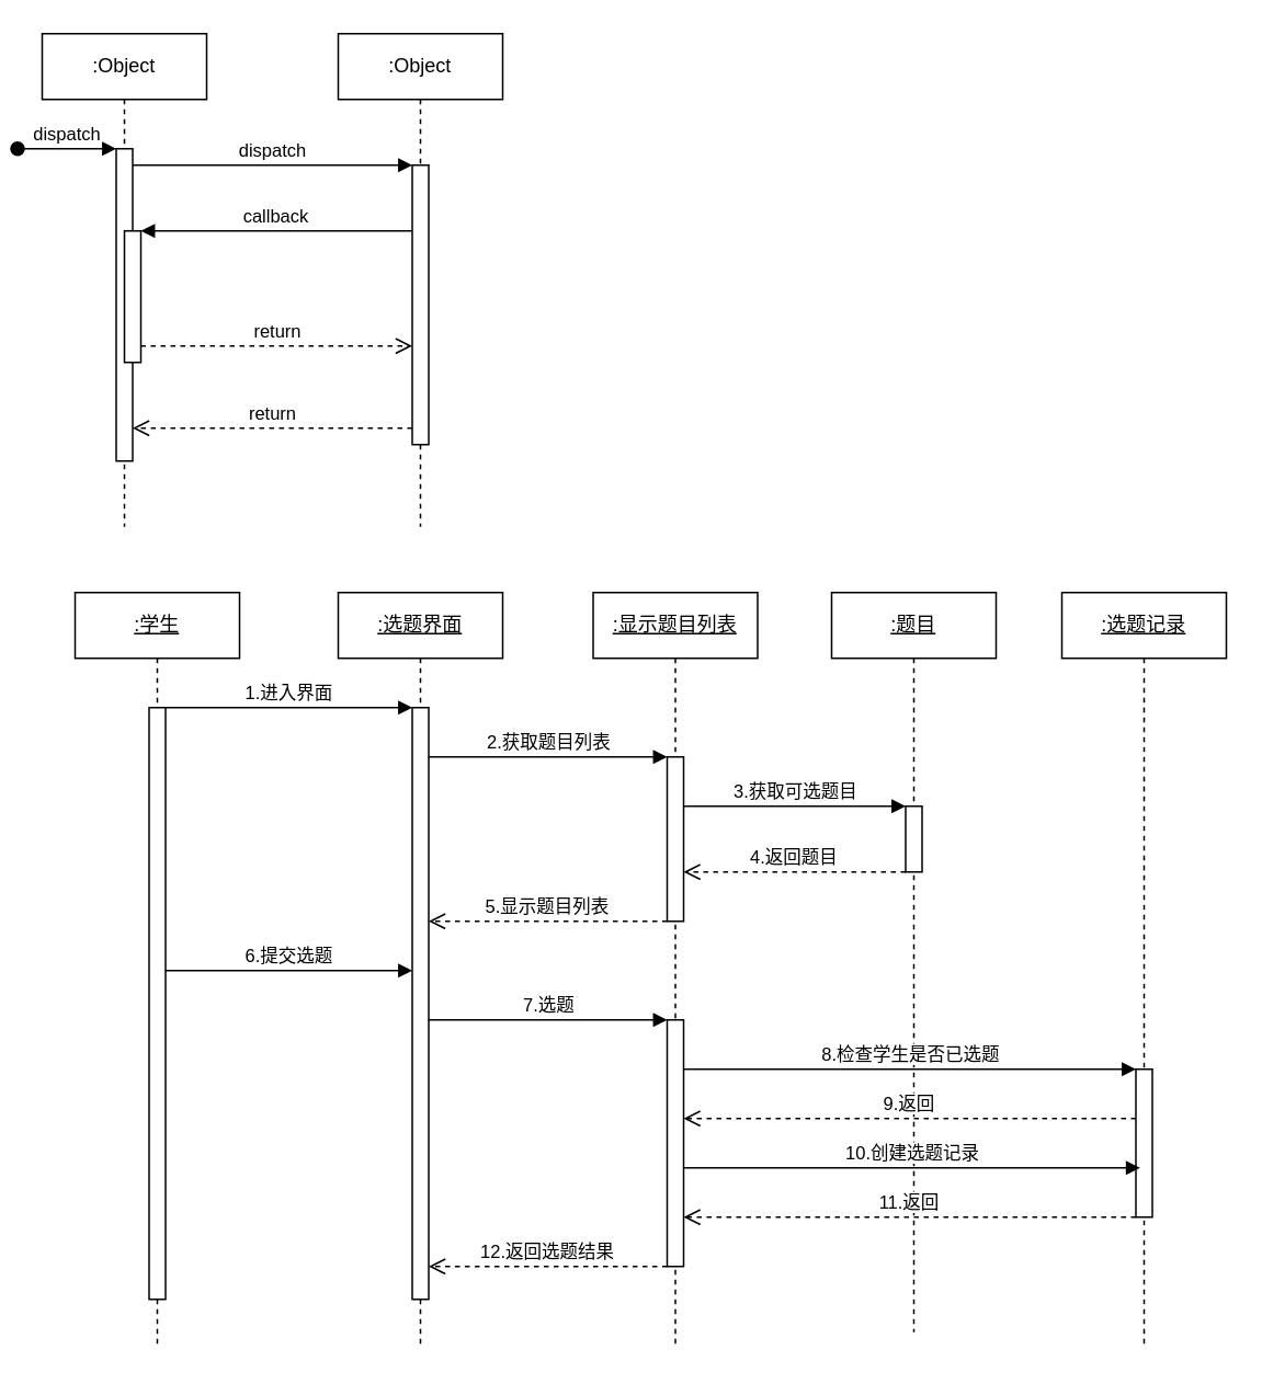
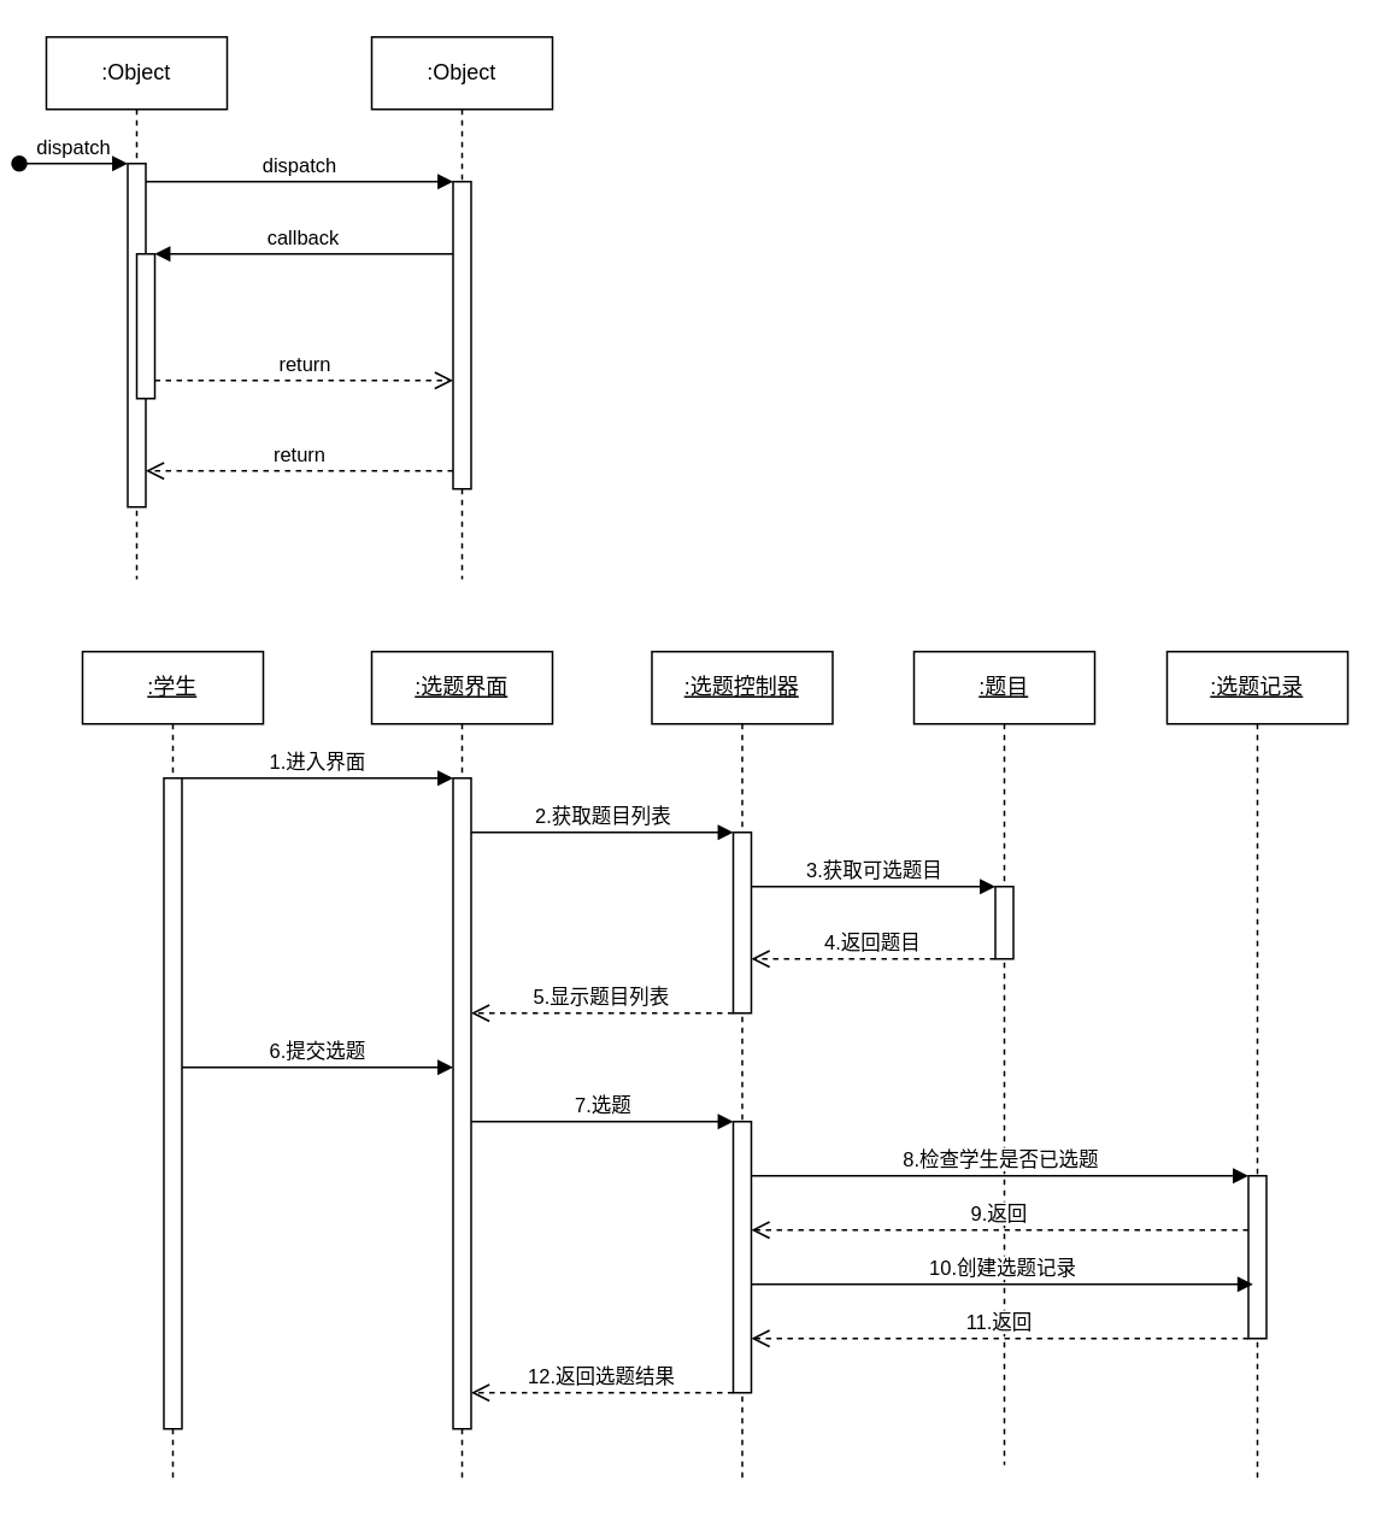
  <mxCell id="0" />
  <mxCell id="1" parent="0" />
  <mxCell id="2" value=":Object" style="shape=umlLifeline;perimeter=lifelinePerimeter;whiteSpace=wrap;html=1;container=0;dropTarget=0;collapsible=0;recursiveResize=0;outlineConnect=0;portConstraint=eastwest;newEdgeStyle={&quot;edgeStyle&quot;:&quot;elbowEdgeStyle&quot;,&quot;elbow&quot;:&quot;vertical&quot;,&quot;curved&quot;:0,&quot;rounded&quot;:0};" parent="1" vertex="1"><mxGeometry x="20" y="20" width="100" height="300" as="geometry" /></mxCell>
  <mxCell id="3" value="" style="html=1;points=[];perimeter=orthogonalPerimeter;outlineConnect=0;targetShapes=umlLifeline;portConstraint=eastwest;newEdgeStyle={&quot;edgeStyle&quot;:&quot;elbowEdgeStyle&quot;,&quot;elbow&quot;:&quot;vertical&quot;,&quot;curved&quot;:0,&quot;rounded&quot;:0};" parent="2" vertex="1"><mxGeometry x="45" y="70" width="10" height="190" as="geometry" /></mxCell>
  <mxCell id="4" value="dispatch" style="html=1;verticalAlign=bottom;startArrow=oval;endArrow=block;startSize=8;edgeStyle=elbowEdgeStyle;elbow=vertical;curved=0;rounded=0;" parent="2" target="3" edge="1"><mxGeometry relative="1" as="geometry"><mxPoint x="-15" y="70" as="sourcePoint" /></mxGeometry></mxCell>
  <mxCell id="5" value="" style="html=1;points=[];perimeter=orthogonalPerimeter;outlineConnect=0;targetShapes=umlLifeline;portConstraint=eastwest;newEdgeStyle={&quot;edgeStyle&quot;:&quot;elbowEdgeStyle&quot;,&quot;elbow&quot;:&quot;vertical&quot;,&quot;curved&quot;:0,&quot;rounded&quot;:0};" parent="2" vertex="1"><mxGeometry x="50" y="120" width="10" height="80" as="geometry" /></mxCell>
  <mxCell id="6" value=":Object" style="shape=umlLifeline;perimeter=lifelinePerimeter;whiteSpace=wrap;html=1;container=0;dropTarget=0;collapsible=0;recursiveResize=0;outlineConnect=0;portConstraint=eastwest;newEdgeStyle={&quot;edgeStyle&quot;:&quot;elbowEdgeStyle&quot;,&quot;elbow&quot;:&quot;vertical&quot;,&quot;curved&quot;:0,&quot;rounded&quot;:0};" parent="1" vertex="1"><mxGeometry x="200" y="20" width="100" height="300" as="geometry" /></mxCell>
  <mxCell id="7" value="" style="html=1;points=[];perimeter=orthogonalPerimeter;outlineConnect=0;targetShapes=umlLifeline;portConstraint=eastwest;newEdgeStyle={&quot;edgeStyle&quot;:&quot;elbowEdgeStyle&quot;,&quot;elbow&quot;:&quot;vertical&quot;,&quot;curved&quot;:0,&quot;rounded&quot;:0};" parent="6" vertex="1"><mxGeometry x="45" y="80" width="10" height="170" as="geometry" /></mxCell>
  <mxCell id="8" value="dispatch" style="html=1;verticalAlign=bottom;endArrow=block;edgeStyle=elbowEdgeStyle;elbow=vertical;curved=0;rounded=0;" parent="1" source="3" target="7" edge="1"><mxGeometry relative="1" as="geometry"><mxPoint x="175" y="110" as="sourcePoint" /><Array as="points"><mxPoint x="160" y="100" /></Array></mxGeometry></mxCell>
  <mxCell id="9" value="return" style="html=1;verticalAlign=bottom;endArrow=open;dashed=1;endSize=8;edgeStyle=elbowEdgeStyle;elbow=vertical;curved=0;rounded=0;" parent="1" source="7" target="3" edge="1"><mxGeometry relative="1" as="geometry"><mxPoint x="175" y="185" as="targetPoint" /><Array as="points"><mxPoint x="170" y="260" /></Array></mxGeometry></mxCell>
  <mxCell id="10" value="callback" style="html=1;verticalAlign=bottom;endArrow=block;edgeStyle=elbowEdgeStyle;elbow=vertical;curved=0;rounded=0;" parent="1" source="7" target="5" edge="1"><mxGeometry relative="1" as="geometry"><mxPoint x="155" y="140" as="sourcePoint" /><Array as="points"><mxPoint x="170" y="140" /></Array></mxGeometry></mxCell>
  <mxCell id="11" value="return" style="html=1;verticalAlign=bottom;endArrow=open;dashed=1;endSize=8;edgeStyle=elbowEdgeStyle;elbow=vertical;curved=0;rounded=0;" parent="1" source="5" target="7" edge="1"><mxGeometry relative="1" as="geometry"><mxPoint x="155" y="215" as="targetPoint" /><Array as="points"><mxPoint x="160" y="210" /></Array></mxGeometry></mxCell>
  <mxCell id="12" value="&lt;u&gt;:学生&lt;/u&gt;" style="shape=umlLifeline;perimeter=lifelinePerimeter;whiteSpace=wrap;html=1;container=0;dropTarget=0;collapsible=0;recursiveResize=0;outlineConnect=0;portConstraint=eastwest;newEdgeStyle={&quot;edgeStyle&quot;:&quot;elbowEdgeStyle&quot;,&quot;elbow&quot;:&quot;vertical&quot;,&quot;curved&quot;:0,&quot;rounded&quot;:0};movable=1;resizable=1;rotatable=1;deletable=1;editable=1;locked=0;connectable=1;" vertex="1" parent="1"><mxGeometry x="40" y="360" width="100" height="460" as="geometry" /></mxCell>
  <mxCell id="13" value="" style="html=1;points=[];perimeter=orthogonalPerimeter;outlineConnect=0;targetShapes=umlLifeline;portConstraint=eastwest;newEdgeStyle={&quot;edgeStyle&quot;:&quot;elbowEdgeStyle&quot;,&quot;elbow&quot;:&quot;vertical&quot;,&quot;curved&quot;:0,&quot;rounded&quot;:0};" vertex="1" parent="12"><mxGeometry x="45" y="70" width="10" height="360" as="geometry" /></mxCell>
  <mxCell id="14" value="&lt;u&gt;:选题界面&lt;/u&gt;" style="shape=umlLifeline;perimeter=lifelinePerimeter;whiteSpace=wrap;html=1;container=0;dropTarget=0;collapsible=0;recursiveResize=0;outlineConnect=0;portConstraint=eastwest;newEdgeStyle={&quot;edgeStyle&quot;:&quot;elbowEdgeStyle&quot;,&quot;elbow&quot;:&quot;vertical&quot;,&quot;curved&quot;:0,&quot;rounded&quot;:0};movable=1;resizable=1;rotatable=1;deletable=1;editable=1;locked=0;connectable=1;" vertex="1" parent="1"><mxGeometry x="200" y="360" width="100" height="460" as="geometry" /></mxCell>
  <mxCell id="15" value="" style="html=1;points=[];perimeter=orthogonalPerimeter;outlineConnect=0;targetShapes=umlLifeline;portConstraint=eastwest;newEdgeStyle={&quot;edgeStyle&quot;:&quot;elbowEdgeStyle&quot;,&quot;elbow&quot;:&quot;vertical&quot;,&quot;curved&quot;:0,&quot;rounded&quot;:0};" vertex="1" parent="14"><mxGeometry x="45" y="70" width="10" height="360" as="geometry" /></mxCell>
- <mxCell id="16" value="&lt;u&gt;:显示题目列表&lt;/u&gt;" style="shape=umlLifeline;perimeter=lifelinePerimeter;whiteSpace=wrap;html=1;container=0;dropTarget=0;collapsible=0;recursiveResize=0;outlineConnect=0;portConstraint=eastwest;newEdgeStyle={&quot;edgeStyle&quot;:&quot;elbowEdgeStyle&quot;,&quot;elbow&quot;:&quot;vertical&quot;,&quot;curved&quot;:0,&quot;rounded&quot;:0};movable=1;resizable=1;rotatable=1;deletable=1;editable=1;locked=0;connectable=1;" vertex="1" parent="1"><mxGeometry x="355" y="360" width="100" height="460" as="geometry" /></mxCell>
+ <mxCell id="16" value="&lt;u&gt;:选题控制器&lt;/u&gt;" style="shape=umlLifeline;perimeter=lifelinePerimeter;whiteSpace=wrap;html=1;container=0;dropTarget=0;collapsible=0;recursiveResize=0;outlineConnect=0;portConstraint=eastwest;newEdgeStyle={&quot;edgeStyle&quot;:&quot;elbowEdgeStyle&quot;,&quot;elbow&quot;:&quot;vertical&quot;,&quot;curved&quot;:0,&quot;rounded&quot;:0};movable=1;resizable=1;rotatable=1;deletable=1;editable=1;locked=0;connectable=1;" vertex="1" parent="1"><mxGeometry x="355" y="360" width="100" height="460" as="geometry" /></mxCell>
  <mxCell id="17" value="" style="html=1;points=[];perimeter=orthogonalPerimeter;outlineConnect=0;targetShapes=umlLifeline;portConstraint=eastwest;newEdgeStyle={&quot;edgeStyle&quot;:&quot;elbowEdgeStyle&quot;,&quot;elbow&quot;:&quot;vertical&quot;,&quot;curved&quot;:0,&quot;rounded&quot;:0};" vertex="1" parent="16"><mxGeometry x="45" y="100" width="10" height="100" as="geometry" /></mxCell>
  <mxCell id="18" value="" style="html=1;points=[[0,0,0,0,5],[0,1,0,0,-5],[1,0,0,0,5],[1,1,0,0,-5]];perimeter=orthogonalPerimeter;outlineConnect=0;targetShapes=umlLifeline;portConstraint=eastwest;newEdgeStyle={&quot;curved&quot;:0,&quot;rounded&quot;:0};" vertex="1" parent="16"><mxGeometry x="45" y="260" width="10" height="150" as="geometry" /></mxCell>
  <mxCell id="19" value="&lt;u&gt;:题目&lt;/u&gt;" style="shape=umlLifeline;perimeter=lifelinePerimeter;whiteSpace=wrap;html=1;container=0;dropTarget=0;collapsible=0;recursiveResize=0;outlineConnect=0;portConstraint=eastwest;newEdgeStyle={&quot;edgeStyle&quot;:&quot;elbowEdgeStyle&quot;,&quot;elbow&quot;:&quot;vertical&quot;,&quot;curved&quot;:0,&quot;rounded&quot;:0};movable=1;resizable=1;rotatable=1;deletable=1;editable=1;locked=0;connectable=1;" vertex="1" parent="1"><mxGeometry x="500" y="360" width="100" height="450" as="geometry" /></mxCell>
  <mxCell id="20" value="" style="html=1;points=[];perimeter=orthogonalPerimeter;outlineConnect=0;targetShapes=umlLifeline;portConstraint=eastwest;newEdgeStyle={&quot;edgeStyle&quot;:&quot;elbowEdgeStyle&quot;,&quot;elbow&quot;:&quot;vertical&quot;,&quot;curved&quot;:0,&quot;rounded&quot;:0};" vertex="1" parent="19"><mxGeometry x="45" y="130" width="10" height="40" as="geometry" /></mxCell>
  <mxCell id="21" value="1.进入界面" style="html=1;verticalAlign=bottom;endArrow=block;edgeStyle=elbowEdgeStyle;elbow=horizontal;curved=0;rounded=0;" edge="1" parent="1" source="13" target="15"><mxGeometry relative="1" as="geometry"><mxPoint x="110" y="460" as="sourcePoint" /><Array as="points"><mxPoint x="170" y="430" /></Array><mxPoint x="280" y="460" as="targetPoint" /></mxGeometry></mxCell>
  <mxCell id="22" value="2.获取题目列表" style="html=1;verticalAlign=bottom;endArrow=block;edgeStyle=elbowEdgeStyle;elbow=vertical;curved=0;rounded=0;" edge="1" parent="1" source="15" target="17"><mxGeometry x="0.007" relative="1" as="geometry"><mxPoint x="280" y="450" as="sourcePoint" /><Array as="points"><mxPoint x="350" y="460" /></Array><mxPoint x="430" y="450" as="targetPoint" /><mxPoint as="offset" /></mxGeometry></mxCell>
  <mxCell id="23" value="5.显示题目列表" style="html=1;verticalAlign=bottom;endArrow=open;dashed=1;endSize=8;edgeStyle=elbowEdgeStyle;elbow=vertical;curved=0;rounded=0;" edge="1" parent="1" source="17" target="15"><mxGeometry relative="1" as="geometry"><mxPoint x="235" y="509.5" as="targetPoint" /><Array as="points"><mxPoint x="340" y="560" /></Array><mxPoint x="405" y="509.5" as="sourcePoint" /></mxGeometry></mxCell>
  <mxCell id="24" value="6.提交选题" style="html=1;verticalAlign=bottom;endArrow=block;edgeStyle=elbowEdgeStyle;elbow=horizontal;curved=0;rounded=0;" edge="1" parent="1" source="13" target="15"><mxGeometry relative="1" as="geometry"><mxPoint x="110" y="520" as="sourcePoint" /><Array as="points"><mxPoint x="185" y="590" /></Array><mxPoint x="260" y="520" as="targetPoint" /></mxGeometry></mxCell>
  <mxCell id="25" value="&lt;u&gt;:选题记录&lt;/u&gt;" style="shape=umlLifeline;perimeter=lifelinePerimeter;whiteSpace=wrap;html=1;container=0;dropTarget=0;collapsible=0;recursiveResize=0;outlineConnect=0;portConstraint=eastwest;newEdgeStyle={&quot;edgeStyle&quot;:&quot;elbowEdgeStyle&quot;,&quot;elbow&quot;:&quot;vertical&quot;,&quot;curved&quot;:0,&quot;rounded&quot;:0};movable=1;resizable=1;rotatable=1;deletable=1;editable=1;locked=0;connectable=1;" vertex="1" parent="1"><mxGeometry x="640" y="360" width="100" height="460" as="geometry" /></mxCell>
  <mxCell id="26" value="" style="html=1;points=[];perimeter=orthogonalPerimeter;outlineConnect=0;targetShapes=umlLifeline;portConstraint=eastwest;newEdgeStyle={&quot;edgeStyle&quot;:&quot;elbowEdgeStyle&quot;,&quot;elbow&quot;:&quot;vertical&quot;,&quot;curved&quot;:0,&quot;rounded&quot;:0};" vertex="1" parent="25"><mxGeometry x="45" y="290" width="10" height="90" as="geometry" /></mxCell>
  <mxCell id="27" value="3.获取可选题目" style="html=1;verticalAlign=bottom;endArrow=block;edgeStyle=elbowEdgeStyle;elbow=vertical;curved=0;rounded=0;" edge="1" parent="1" source="17" target="20"><mxGeometry x="0.007" relative="1" as="geometry"><mxPoint x="430" y="550" as="sourcePoint" /><Array as="points"><mxPoint x="480" y="490" /></Array><mxPoint x="575" y="550" as="targetPoint" /><mxPoint as="offset" /></mxGeometry></mxCell>
  <mxCell id="28" value="4.返回题目" style="html=1;verticalAlign=bottom;endArrow=open;dashed=1;endSize=8;edgeStyle=elbowEdgeStyle;elbow=vertical;curved=0;rounded=0;" edge="1" parent="1" source="20" target="17"><mxGeometry relative="1" as="geometry"><mxPoint x="405" y="530" as="targetPoint" /><Array as="points"><mxPoint x="490" y="530" /></Array><mxPoint x="550" y="530" as="sourcePoint" /></mxGeometry></mxCell>
  <mxCell id="29" value="7.选题" style="html=1;verticalAlign=bottom;endArrow=block;edgeStyle=elbowEdgeStyle;elbow=horizontal;curved=0;rounded=0;" edge="1" parent="1" source="15" target="18"><mxGeometry relative="1" as="geometry"><mxPoint x="230" y="630" as="sourcePoint" /><Array as="points"><mxPoint x="320" y="620" /></Array><mxPoint x="380" y="630" as="targetPoint" /></mxGeometry></mxCell>
  <mxCell id="30" value="8.检查学生是否已选题" style="html=1;verticalAlign=bottom;endArrow=block;edgeStyle=elbowEdgeStyle;elbow=horizontal;curved=0;rounded=0;" edge="1" parent="1" source="18" target="26"><mxGeometry relative="1" as="geometry"><mxPoint x="405" y="700" as="sourcePoint" /><Array as="points"><mxPoint x="480" y="650" /></Array><mxPoint x="545" y="650" as="targetPoint" /></mxGeometry></mxCell>
  <mxCell id="31" value="9.返回" style="html=1;verticalAlign=bottom;endArrow=open;dashed=1;endSize=8;edgeStyle=elbowEdgeStyle;elbow=vertical;curved=0;rounded=0;" edge="1" parent="1" source="26" target="18"><mxGeometry relative="1" as="geometry"><mxPoint x="482.5" y="680" as="targetPoint" /><Array as="points"><mxPoint x="562.5" y="680" /></Array><mxPoint x="617.5" y="680" as="sourcePoint" /></mxGeometry></mxCell>
  <mxCell id="32" value="10.创建选题记录" style="html=1;verticalAlign=bottom;endArrow=block;edgeStyle=elbowEdgeStyle;elbow=horizontal;curved=0;rounded=0;" edge="1" parent="1" source="18"><mxGeometry relative="1" as="geometry"><mxPoint x="412.5" y="710" as="sourcePoint" /><Array as="points"><mxPoint x="485" y="710" /></Array><mxPoint x="687.5" y="710" as="targetPoint" /></mxGeometry></mxCell>
  <mxCell id="33" value="11.返回" style="html=1;verticalAlign=bottom;endArrow=open;dashed=1;endSize=8;edgeStyle=elbowEdgeStyle;elbow=vertical;curved=0;rounded=0;" edge="1" parent="1" source="26" target="18"><mxGeometry relative="1" as="geometry"><mxPoint x="412.5" y="740" as="targetPoint" /><Array as="points"><mxPoint x="565" y="740" /></Array><mxPoint x="687.5" y="740" as="sourcePoint" /></mxGeometry></mxCell>
  <mxCell id="34" value="12.返回选题结果" style="html=1;verticalAlign=bottom;endArrow=open;dashed=1;endSize=8;edgeStyle=elbowEdgeStyle;elbow=vertical;curved=0;rounded=0;" edge="1" parent="1" source="18" target="15"><mxGeometry relative="1" as="geometry"><mxPoint x="260" y="750" as="targetPoint" /><Array as="points"><mxPoint x="340" y="770" /></Array><mxPoint x="405" y="750" as="sourcePoint" /></mxGeometry></mxCell>
